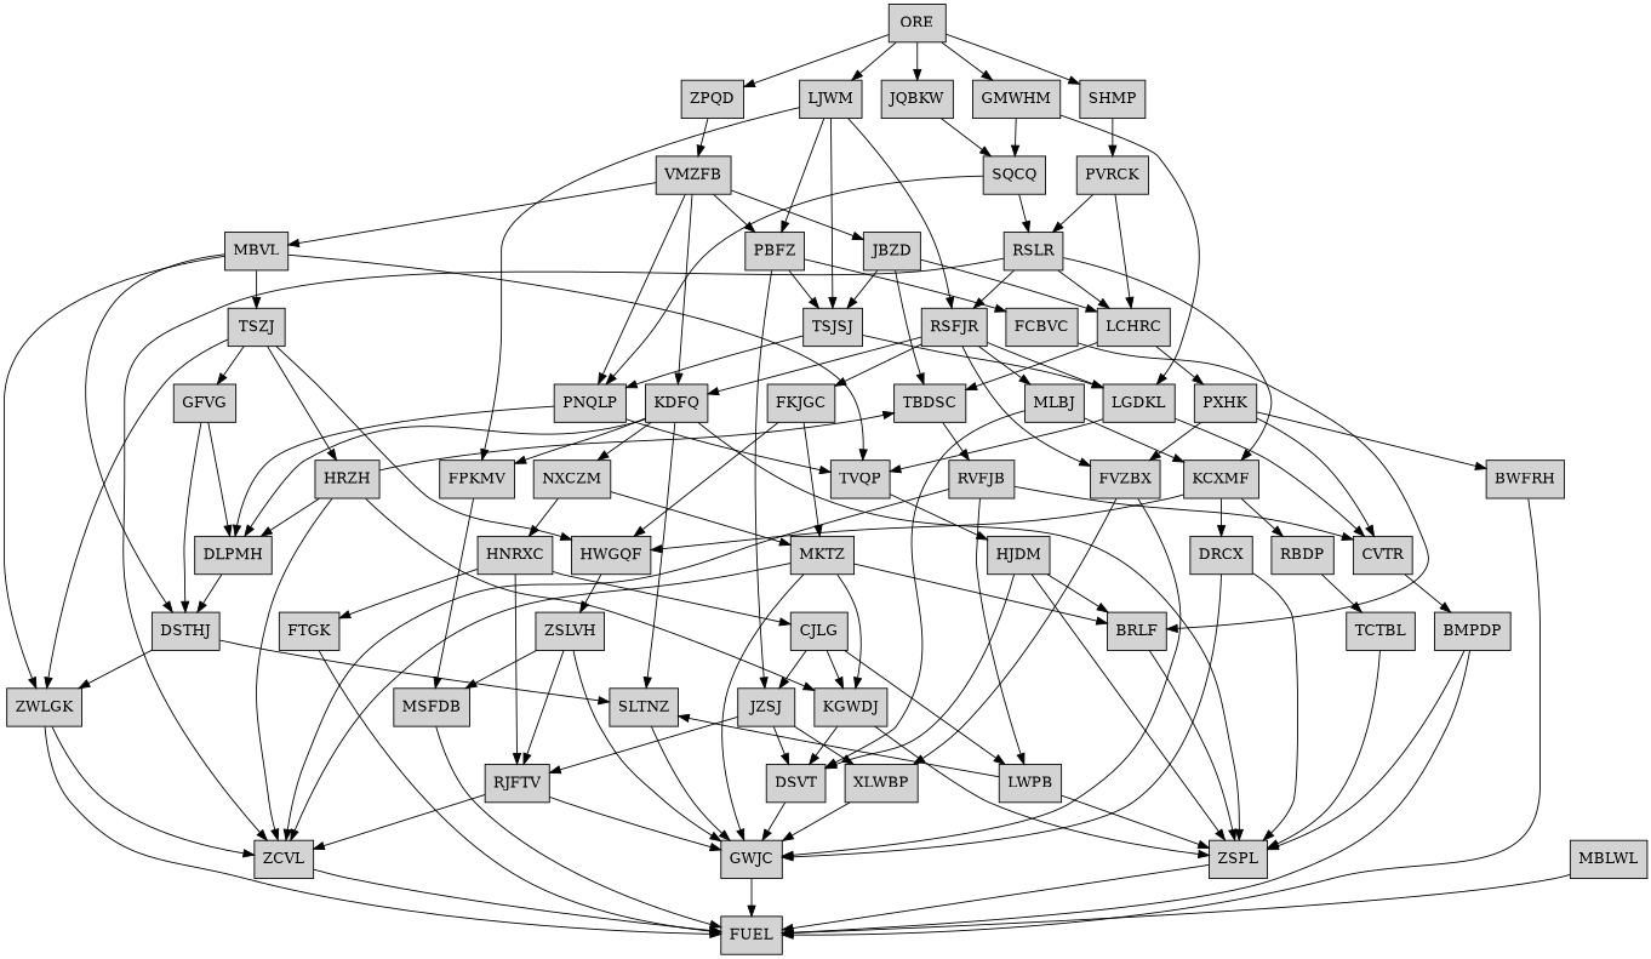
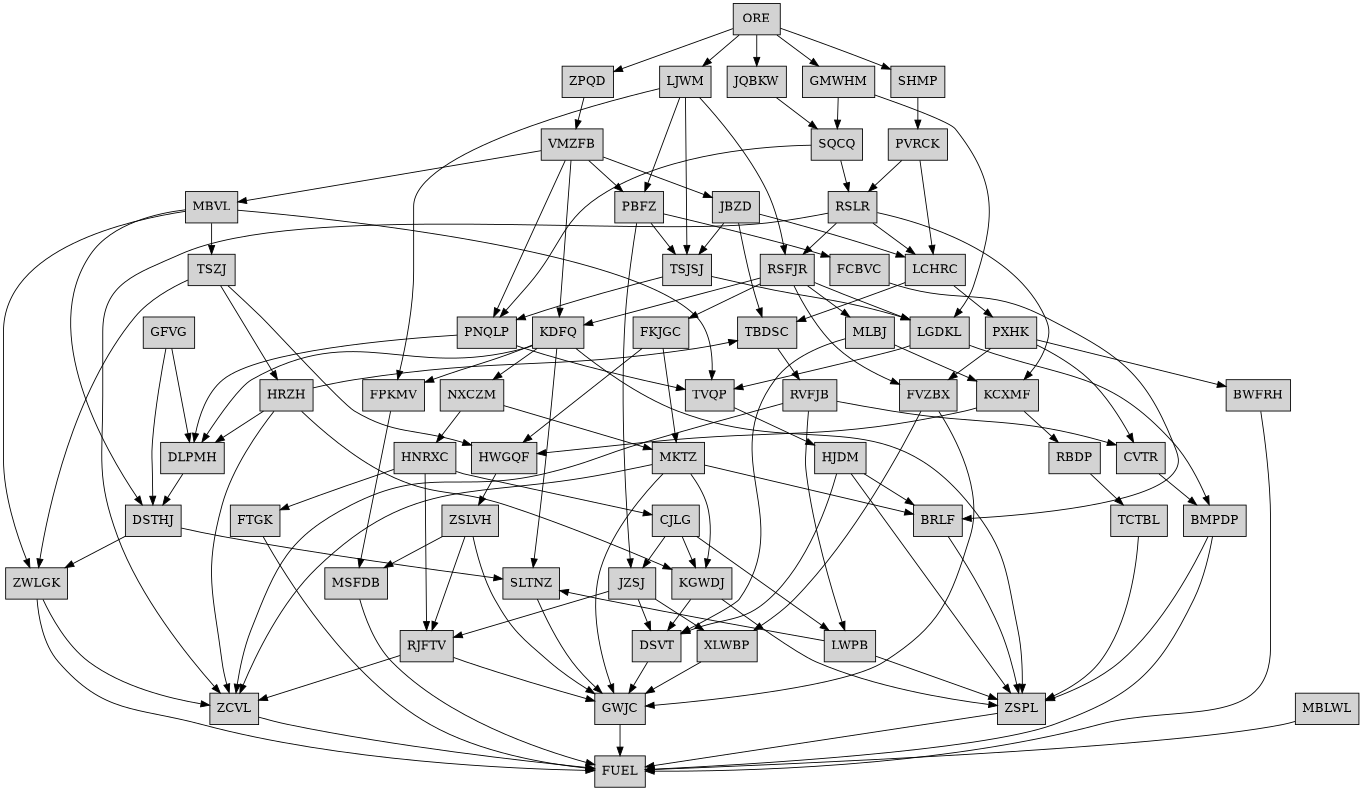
  digraph {
    node [shape=box style=filled]
    LJWM
    ZPQD
    GMWHM
    JQBKW
    SHMP
    PVRCK
    SQCQ
    VMZFB
    RSLR
    JBZD
    MBVL
    PBFZ
    LCHRC
    FCBVC
    TSJSJ
    TSZJ
    RSFJR
    KDFQ
    PNQLP
    TBDSC
    GFVG
    PXHK
    FKJGC
    MLBJ
    LGDKL
    HRZH
    RVFJB
    FVZBX
    KCXMF
    NXCZM
    BWFRH
    TVQP
    FPKMV
    HJDM
-   DRCX
    HWGQF
    MKTZ
    DLPMH
    HNRXC
    CVTR
    RBDP
    BMPDP
    TCTBL
    BRLF
    ZSLVH
    DSTHJ
    CJLG
    FTGK
    KGWDJ
    ZWLGK
    SLTNZ
    JZSJ
    MSFDB
    LWPB
    RJFTV
    DSVT
    XLWBP
    ZSPL
    ZCVL
    GWJC
    MBLWL
    FUEL
    ORE
    subgraph sub_1 {
      rank=same
      LJWM
      ZPQD
      GMWHM
      JQBKW
      SHMP
    }
    subgraph sub_2 {
      rank=same
      PVRCK
      SQCQ
      VMZFB
    }
    subgraph sub_3 {
      rank=same
      RSLR
      JBZD
      MBVL
      PBFZ
    }
    subgraph sub_4 {
      rank=same
      LCHRC
      FCBVC
      TSJSJ
      TSZJ
      RSFJR
    }
    subgraph sub_5 {
      rank=same
      KDFQ
      PNQLP
      TBDSC
      GFVG
      PXHK
      FKJGC
      MLBJ
      LGDKL
    }
    subgraph sub_6 {
      rank=same
      HRZH
      RVFJB
      FVZBX
      KCXMF
      NXCZM
      BWFRH
      TVQP
      FPKMV
    }
    subgraph sub_7 {
      rank=same
      HJDM
-     DRCX
      HWGQF
      MKTZ
      DLPMH
      HNRXC
      CVTR
      RBDP
    }
    subgraph sub_8 {
      rank=same
      BMPDP
      TCTBL
      BRLF
      ZSLVH
      DSTHJ
      CJLG
      FTGK
    }
    subgraph sub_9 {
      rank=same
      KGWDJ
      ZWLGK
      SLTNZ
      JZSJ
      MSFDB
    }
    subgraph sub_10 {
      rank=same
      LWPB
      RJFTV
      DSVT
      XLWBP
    }
    subgraph sub_11 {
      rank=same
      ZSPL
      ZCVL
      GWJC
      MBLWL
    }
    LJWM -> PBFZ
    LJWM -> TSJSJ
    LJWM -> RSFJR
    LJWM -> FPKMV
    ZPQD -> VMZFB
    GMWHM -> SQCQ
    GMWHM -> LGDKL
    JQBKW -> SQCQ
    SHMP -> PVRCK
    PVRCK -> RSLR
    PVRCK -> LCHRC
    SQCQ -> RSLR
    SQCQ -> PNQLP
    VMZFB -> JBZD
    VMZFB -> MBVL
    VMZFB -> PBFZ
    VMZFB -> KDFQ
    VMZFB -> PNQLP
    RSLR -> LCHRC
    RSLR -> RSFJR
    RSLR -> KCXMF
    RSLR -> ZCVL
    JBZD -> LCHRC
    JBZD -> TSJSJ
    JBZD -> TBDSC
    MBVL -> TSZJ
    MBVL -> TVQP
    MBVL -> DSTHJ
    MBVL -> ZWLGK
    PBFZ -> FCBVC
    PBFZ -> TSJSJ
    PBFZ -> JZSJ
    LCHRC -> TBDSC
    LCHRC -> PXHK
    FCBVC -> BRLF
    TSJSJ -> PNQLP
    TSJSJ -> LGDKL
-   TSZJ -> GFVG
    TSZJ -> HRZH
    TSZJ -> HWGQF
    TSZJ -> ZWLGK
    RSFJR -> KDFQ
    RSFJR -> FKJGC
    RSFJR -> MLBJ
    RSFJR -> LGDKL
    RSFJR -> FVZBX
    KDFQ -> NXCZM
    KDFQ -> FPKMV
    KDFQ -> DLPMH
    KDFQ -> SLTNZ
    KDFQ -> ZSPL
    PNQLP -> TVQP
    PNQLP -> DLPMH
    TBDSC -> RVFJB
    GFVG -> DLPMH
    GFVG -> DSTHJ
    PXHK -> FVZBX
    PXHK -> BWFRH
    PXHK -> CVTR
    FKJGC -> HWGQF
    FKJGC -> MKTZ
    MLBJ -> KCXMF
    MLBJ -> DSVT
    LGDKL -> TVQP
-   LGDKL -> CVTR
+   LGDKL -> BMPDP
    HRZH -> TBDSC
    HRZH -> DLPMH
    HRZH -> KGWDJ
    HRZH -> ZCVL
    RVFJB -> CVTR
    RVFJB -> LWPB
    RVFJB -> ZCVL
    FVZBX -> XLWBP
    FVZBX -> GWJC
-   KCXMF -> DRCX
    KCXMF -> HWGQF
    KCXMF -> RBDP
    NXCZM -> MKTZ
    NXCZM -> HNRXC
    BWFRH -> FUEL
    TVQP -> HJDM
    FPKMV -> MSFDB
    HJDM -> BRLF
    HJDM -> DSVT
    HJDM -> ZSPL
-   DRCX -> ZSPL
-   DRCX -> GWJC
    HWGQF -> ZSLVH
    MKTZ -> BRLF
    MKTZ -> KGWDJ
    MKTZ -> ZCVL
    MKTZ -> GWJC
    DLPMH -> DSTHJ
    HNRXC -> CJLG
    HNRXC -> FTGK
    HNRXC -> RJFTV
    CVTR -> BMPDP
    RBDP -> TCTBL
    BMPDP -> ZSPL
    BMPDP -> FUEL
    TCTBL -> ZSPL
    BRLF -> ZSPL
    ZSLVH -> MSFDB
    ZSLVH -> RJFTV
    ZSLVH -> GWJC
    DSTHJ -> ZWLGK
    DSTHJ -> SLTNZ
    CJLG -> KGWDJ
    CJLG -> JZSJ
    CJLG -> LWPB
    FTGK -> FUEL
    KGWDJ -> DSVT
    KGWDJ -> ZSPL
    ZWLGK -> ZCVL
    ZWLGK -> FUEL
    SLTNZ -> GWJC
    JZSJ -> RJFTV
    JZSJ -> DSVT
    JZSJ -> XLWBP
    MSFDB -> FUEL
    LWPB -> SLTNZ
    LWPB -> ZSPL
    RJFTV -> ZCVL
    RJFTV -> GWJC
    DSVT -> GWJC
    XLWBP -> GWJC
    ZSPL -> FUEL
    ZCVL -> FUEL
    GWJC -> FUEL
    MBLWL -> FUEL
    ORE -> LJWM
    ORE -> ZPQD
    ORE -> GMWHM
    ORE -> JQBKW
    ORE -> SHMP
  }
